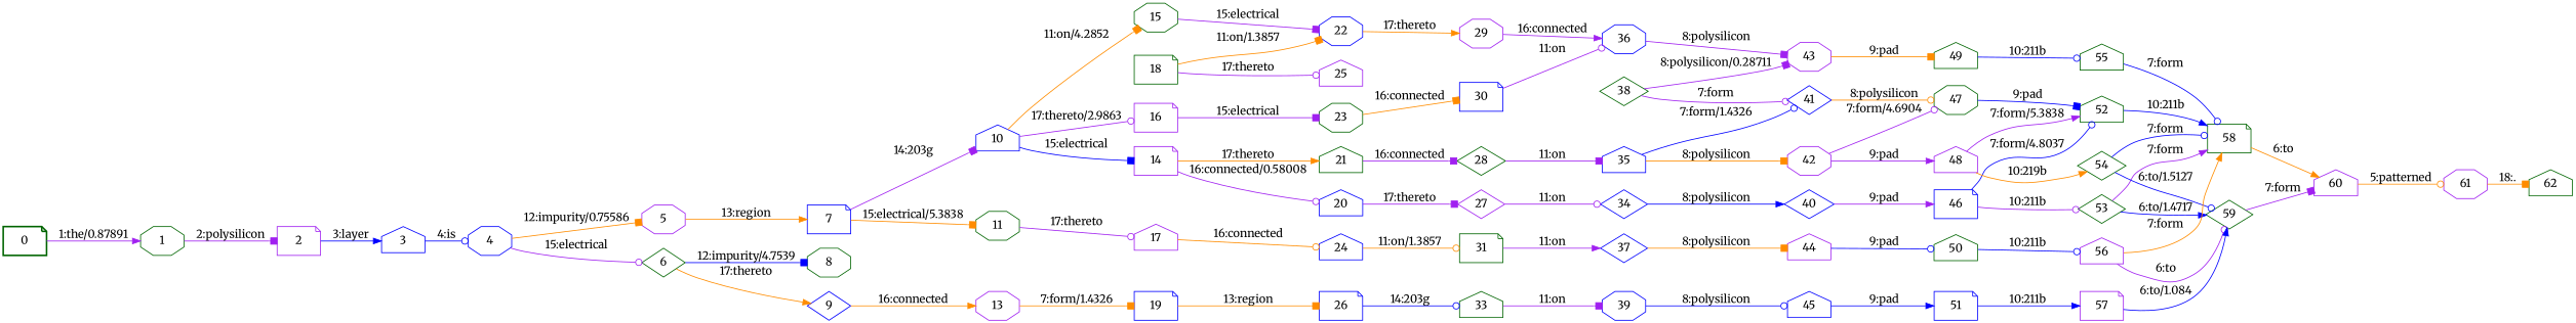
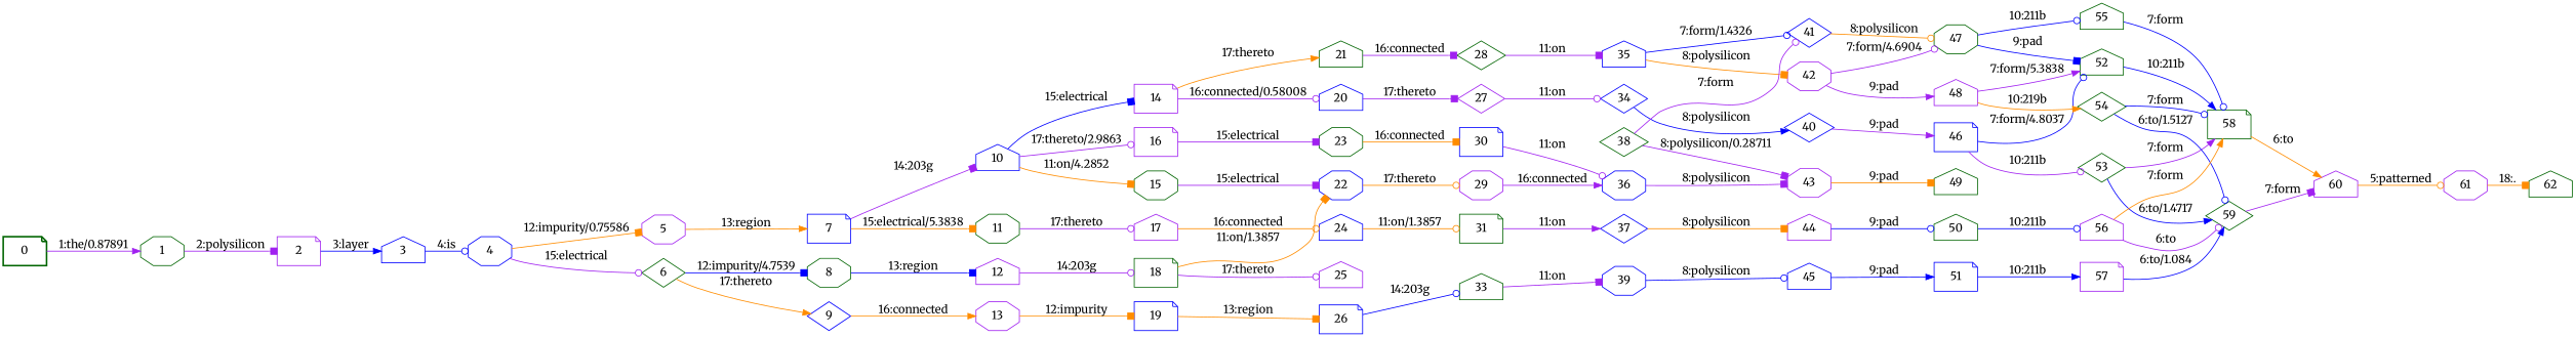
  digraph {
    fontname=Merriweather
    nodesep=0.25
    rankdir=LR
    ranksep=0.4
    node [color=darkgreen fontname=Merriweather fontsize=14 shape=house style=solid]
    edge [arrowhead=odot color=purple fontname=Merriweather fontsize=14]
    n1 [label=0 shape=note style=bold]
    n2 [label=1 shape=octagon]
    n3 [color=purple label=2 shape=note]
    n4 [color=blue label=3]
    n5 [color=blue label=4 shape=octagon]
    n6 [color=purple label=5 shape=octagon]
    n7 [label=6 shape=diamond]
    n8 [color=blue label=7 shape=note]
    n9 [label=8 shape=octagon]
    n10 [color=blue label=9 shape=diamond]
    n11 [color=blue label=10]
    n12 [label=11 shape=octagon]
+   n13 [color=purple label=12]
    n14 [color=purple label=13 shape=octagon]
    n15 [label=15 shape=octagon]
    n16 [color=purple label=14 shape=note]
    n17 [color=purple label=16 shape=note]
    n18 [color=purple label=17]
    n19 [label=18 shape=note]
    n20 [color=blue label=19 shape=note]
    n21 [color=blue label=22 shape=octagon]
    n22 [color=blue label=20]
    n23 [label=21]
    n24 [label=23 shape=octagon]
    n25 [color=blue label=24]
    n26 [color=purple label=25]
    n27 [color=blue label=26 shape=note]
    n28 [color=purple label=29 shape=octagon]
    n29 [color=purple label=27 shape=diamond]
    n30 [label=28 shape=diamond]
    n31 [color=blue label=30 shape=note]
    n32 [label=31 shape=note]
    n33 [label=33]
    n34 [color=blue label=34 shape=diamond]
    n35 [color=blue label=35]
    n36 [color=blue label=36 shape=octagon]
    n37 [color=blue label=37 shape=diamond]
    n38 [color=blue label=39 shape=octagon]
    n39 [color=blue label=40 shape=diamond]
    n40 [color=purple label=42 shape=octagon]
    n41 [color=blue label=41 shape=diamond]
    n42 [color=purple label=43 shape=octagon]
    n43 [color=purple label=44]
    n44 [label=38 shape=diamond]
    n45 [color=blue label=45]
    n46 [color=blue label=46 shape=note]
    n47 [label=47 shape=octagon]
    n48 [color=purple label=48]
    n49 [label=49]
    n50 [label=50]
    n51 [color=blue label=51 shape=note]
    n52 [label=52]
    n53 [label=53 shape=diamond]
    n54 [label=54 shape=diamond]
    n55 [label=55]
    n56 [color=purple label=56]
    n57 [color=purple label=57 shape=note]
    n58 [label=58 shape=note]
    n59 [label=59 shape=diamond]
    n60 [color=purple label=60]
    n61 [color=purple label=61 shape=octagon]
    n62 [label=62]
    n1 -> n2 [arrowhead=normal label="1:the/0.87891"]
    n2 -> n3 [arrowhead=box label="2:polysilicon"]
    n3 -> n4 [arrowhead=normal color=blue label="3:layer"]
    n4 -> n5 [color=blue label="4:is"]
    n5 -> n6 [arrowhead=box color=darkorange label="12:impurity/0.75586"]
    n5 -> n7 [label="15:electrical"]
    n6 -> n8 [arrowhead=normal color=darkorange label="13:region"]
    n7 -> n9 [arrowhead=box color=blue label="12:impurity/4.7539"]
    n7 -> n10 [arrowhead=normal color=darkorange label="17:thereto"]
    n8 -> n11 [arrowhead=box label="14:203g"]
    n8 -> n12 [arrowhead=box color=darkorange label="15:electrical/5.3838"]
+   n9 -> n13 [arrowhead=box color=blue label="13:region"]
    n10 -> n14 [arrowhead=normal color=darkorange label="16:connected"]
    n11 -> n15 [arrowhead=box color=darkorange label="11:on/4.2852"]
    n11 -> n16 [arrowhead=box color=blue label="15:electrical"]
    n11 -> n17 [label="17:thereto/2.9863"]
    n12 -> n18 [label="17:thereto"]
-   n14 -> n20 [arrowhead=box color=darkorange label="7:form/1.4326"]
+   n13 -> n19 [label="14:203g"]
+   n14 -> n20 [arrowhead=box color=darkorange label="12:impurity"]
    n15 -> n21 [arrowhead=box label="15:electrical"]
    n16 -> n22 [label="16:connected/0.58008"]
    n16 -> n23 [arrowhead=normal color=darkorange label="17:thereto"]
    n17 -> n24 [arrowhead=box label="15:electrical"]
    n18 -> n25 [color=darkorange label="16:connected"]
    n19 -> n21 [arrowhead=box color=darkorange label="11:on/1.3857"]
    n19 -> n26 [label="17:thereto"]
    n20 -> n27 [arrowhead=box color=darkorange label="13:region"]
-   n21 -> n28 [arrowhead=normal color=darkorange label="17:thereto"]
+   n21 -> n28 [color=darkorange label="17:thereto"]
    n22 -> n29 [arrowhead=box label="17:thereto"]
    n23 -> n30 [arrowhead=box label="16:connected"]
    n24 -> n31 [arrowhead=box color=darkorange label="16:connected"]
    n25 -> n32 [color=darkorange label="11:on/1.3857"]
    n27 -> n33 [color=blue label="14:203g"]
    n28 -> n36 [arrowhead=normal label="16:connected"]
    n29 -> n34 [label="11:on"]
    n30 -> n35 [arrowhead=box label="11:on"]
    n31 -> n36 [label="11:on"]
    n32 -> n37 [arrowhead=normal label="11:on"]
    n33 -> n38 [arrowhead=box label="11:on"]
    n34 -> n39 [arrowhead=normal color=blue label="8:polysilicon"]
    n35 -> n40 [arrowhead=box color=darkorange label="8:polysilicon"]
    n35 -> n41 [color=blue label="7:form/1.4326"]
    n36 -> n42 [arrowhead=box label="8:polysilicon"]
    n37 -> n43 [arrowhead=box color=darkorange label="8:polysilicon"]
    n38 -> n45 [color=blue label="8:polysilicon"]
    n39 -> n46 [arrowhead=normal label="9:pad"]
    n40 -> n47 [label="7:form/4.6904"]
    n40 -> n48 [arrowhead=normal label="9:pad"]
    n41 -> n47 [color=darkorange label="8:polysilicon"]
    n42 -> n49 [arrowhead=box color=darkorange label="9:pad"]
    n43 -> n50 [color=blue label="9:pad"]
    n44 -> n41 [label="7:form"]
    n44 -> n42 [arrowhead=box label="8:polysilicon/0.28711"]
    n45 -> n51 [arrowhead=normal color=blue label="9:pad"]
    n46 -> n52 [color=blue label="7:form/4.8037"]
    n46 -> n53 [label="10:211b"]
    n47 -> n52 [arrowhead=box color=blue label="9:pad"]
    n48 -> n52 [arrowhead=normal label="7:form/5.3838"]
    n48 -> n54 [arrowhead=normal color=darkorange label="10:219b"]
-   n49 -> n55 [color=blue label="10:211b"]
+   n47 -> n55 [color=blue label="10:211b"]
    n50 -> n56 [color=blue label="10:211b"]
    n51 -> n57 [arrowhead=normal color=blue label="10:211b"]
    n52 -> n58 [arrowhead=normal color=blue label="10:211b"]
    n53 -> n58 [arrowhead=normal label="7:form"]
    n53 -> n59 [arrowhead=normal color=blue label="6:to/1.4717"]
    n54 -> n58 [color=blue label="7:form"]
    n54 -> n59 [color=blue label="6:to/1.5127"]
    n55 -> n58 [color=blue label="7:form"]
    n56 -> n58 [arrowhead=normal color=darkorange label="7:form"]
    n56 -> n59 [label="6:to"]
    n57 -> n59 [arrowhead=normal color=blue label="6:to/1.084"]
    n58 -> n60 [arrowhead=normal color=darkorange label="6:to"]
    n59 -> n60 [arrowhead=box label="7:form"]
    n60 -> n61 [color=darkorange label="5:patterned"]
    n61 -> n62 [arrowhead=box color=darkorange label="18:."]
  }
